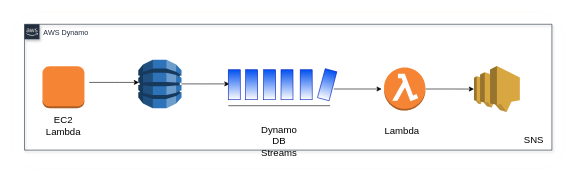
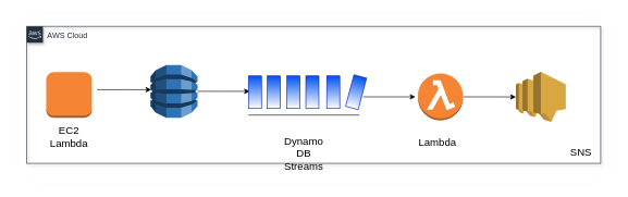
  <mxCell id="0" />
  <mxCell id="1" parent="0" />
  <mxCell id="2" value="" style="rounded=1;whiteSpace=wrap;html=1;shadow=0;strokeColor=#FFFAF5;strokeWidth=1;" parent="1" vertex="1"><mxGeometry x="20" y="20" width="920" height="260" as="geometry" /></mxCell>
- <mxCell id="3" value="AWS Dynamo" style="points=[[0,0],[0.25,0],[0.5,0],[0.75,0],[1,0],[1,0.25],[1,0.5],[1,0.75],[1,1],[0.75,1],[0.5,1],[0.25,1],[0,1],[0,0.75],[0,0.5],[0,0.25]];outlineConnect=0;gradientColor=none;html=1;whiteSpace=wrap;fontSize=12;fontStyle=0;shape=mxgraph.aws4.group;grIcon=mxgraph.aws4.group_aws_cloud_alt;strokeColor=#232F3E;fillColor=none;verticalAlign=top;align=left;spacingLeft=30;fontColor=#232F3E;dashed=0;shadow=1;" parent="1" vertex="1"><mxGeometry x="40" y="40" width="880" height="210" as="geometry" /></mxCell>
+ <mxCell id="3" value="AWS Cloud" style="points=[[0,0],[0.25,0],[0.5,0],[0.75,0],[1,0],[1,0.25],[1,0.5],[1,0.75],[1,1],[0.75,1],[0.5,1],[0.25,1],[0,1],[0,0.75],[0,0.5],[0,0.25]];outlineConnect=0;gradientColor=none;html=1;whiteSpace=wrap;fontSize=12;fontStyle=0;shape=mxgraph.aws4.group;grIcon=mxgraph.aws4.group_aws_cloud_alt;strokeColor=#232F3E;fillColor=none;verticalAlign=top;align=left;spacingLeft=30;fontColor=#232F3E;dashed=0;shadow=1;" parent="1" vertex="1"><mxGeometry x="40" y="40" width="880" height="210" as="geometry" /></mxCell>
  <mxCell id="4" style="edgeStyle=orthogonalEdgeStyle;rounded=0;orthogonalLoop=1;jettySize=auto;html=1;" parent="1" edge="1"><mxGeometry relative="1" as="geometry"><mxPoint x="148" y="137" as="sourcePoint" /><mxPoint x="231" y="137" as="targetPoint" /><Array as="points"><mxPoint x="190" y="137" /><mxPoint x="190" y="137" /></Array></mxGeometry></mxCell>
  <mxCell id="5" value="" style="edgeStyle=orthogonalEdgeStyle;rounded=0;orthogonalLoop=1;jettySize=auto;html=1;fontSize=16;" parent="1" edge="1"><mxGeometry relative="1" as="geometry"><mxPoint x="636" y="148" as="targetPoint" /><mxPoint x="556" y="148" as="sourcePoint" /></mxGeometry></mxCell>
  <mxCell id="6" value="" style="outlineConnect=0;dashed=0;verticalLabelPosition=bottom;verticalAlign=top;align=center;html=1;shape=mxgraph.aws3.instance;fillColor=#F58534;gradientColor=none;strokeColor=#636260;fontSize=16;" parent="1" vertex="1"><mxGeometry x="70" y="110" width="70" height="70" as="geometry" /></mxCell>
  <mxCell id="7" value="EC2 Lambda" style="text;html=1;strokeColor=none;fillColor=none;align=center;verticalAlign=middle;whiteSpace=wrap;rounded=0;fontSize=16;" parent="1" vertex="1"><mxGeometry x="85" y="200" width="40" height="20" as="geometry" /></mxCell>
  <mxCell id="8" value="" style="edgeStyle=orthogonalEdgeStyle;rounded=0;orthogonalLoop=1;jettySize=auto;html=1;fontSize=16;" parent="1" source="9" target="10" edge="1"><mxGeometry relative="1" as="geometry" /></mxCell>
  <mxCell id="9" value="" style="outlineConnect=0;dashed=0;verticalLabelPosition=bottom;verticalAlign=top;align=center;html=1;shape=mxgraph.aws3.lambda_function;fillColor=#F58534;gradientColor=none;strokeColor=#636260;fontSize=16;" parent="1" vertex="1"><mxGeometry x="640" y="112" width="69" height="72" as="geometry" /></mxCell>
  <mxCell id="10" value="" style="outlineConnect=0;dashed=0;verticalLabelPosition=bottom;verticalAlign=top;align=center;html=1;shape=mxgraph.aws3.sns;fillColor=#D9A741;gradientColor=none;strokeColor=#636260;fontSize=16;" parent="1" vertex="1"><mxGeometry x="790" y="109.75" width="76.5" height="76.5" as="geometry" /></mxCell>
  <mxCell id="11" value="Lambda" style="text;html=1;strokeColor=none;fillColor=none;align=center;verticalAlign=middle;whiteSpace=wrap;rounded=0;fontSize=16;" parent="1" vertex="1"><mxGeometry x="649.5" y="207" width="40" height="20" as="geometry" /></mxCell>
  <mxCell id="12" value="SNS" style="text;html=1;strokeColor=none;fillColor=none;align=center;verticalAlign=middle;whiteSpace=wrap;rounded=0;fontSize=16;" parent="1" vertex="1"><mxGeometry x="870" y="222" width="40" height="20" as="geometry" /></mxCell>
  <mxCell id="13" value="" style="edgeStyle=orthogonalEdgeStyle;rounded=0;orthogonalLoop=1;jettySize=auto;html=1;" edge="1" parent="1" source="14"><mxGeometry relative="1" as="geometry"><mxPoint x="382" y="139.5" as="targetPoint" /></mxGeometry></mxCell>
  <mxCell id="14" value="" style="outlineConnect=0;dashed=0;verticalLabelPosition=bottom;verticalAlign=top;align=center;html=1;shape=mxgraph.aws3.dynamo_db;fillColor=#2E73B8;gradientColor=none;strokeColor=#1A1A1A;" vertex="1" parent="1"><mxGeometry x="230" y="99" width="72" height="81" as="geometry" /></mxCell>
  <mxCell id="15" value="" style="group" vertex="1" connectable="0" parent="1"><mxGeometry x="380" y="114.134" width="181.13" height="61.736" as="geometry" /></mxCell>
  <mxCell id="16" value="" style="rounded=0;whiteSpace=wrap;html=1;strokeColor=#001DBC;fillColor=#0050ef;fontColor=#ffffff;gradientColor=#ffffff;" vertex="1" parent="15"><mxGeometry y="1.736" width="20" height="50" as="geometry" /></mxCell>
  <mxCell id="17" value="" style="rounded=0;whiteSpace=wrap;html=1;strokeColor=#001DBC;fillColor=#0050ef;fontColor=#ffffff;gradientColor=#ffffff;" vertex="1" parent="15"><mxGeometry x="29" y="1.736" width="20" height="50" as="geometry" /></mxCell>
  <mxCell id="18" value="" style="rounded=0;whiteSpace=wrap;html=1;strokeColor=#001DBC;fillColor=#0050ef;fontColor=#ffffff;gradientColor=#ffffff;" vertex="1" parent="15"><mxGeometry x="59" y="1.736" width="20" height="50" as="geometry" /></mxCell>
  <mxCell id="19" value="" style="rounded=0;whiteSpace=wrap;html=1;strokeColor=#001DBC;fillColor=#0050ef;fontColor=#ffffff;gradientColor=#ffffff;" vertex="1" parent="15"><mxGeometry x="88" y="1.736" width="20" height="50" as="geometry" /></mxCell>
  <mxCell id="20" value="" style="rounded=0;whiteSpace=wrap;html=1;strokeColor=#001DBC;fillColor=#0050ef;fontColor=#ffffff;gradientColor=#ffffff;" vertex="1" parent="15"><mxGeometry x="120" y="1.736" width="20" height="50" as="geometry" /></mxCell>
  <mxCell id="21" value="" style="rounded=0;whiteSpace=wrap;html=1;strokeColor=#001DBC;fillColor=#0050ef;fontColor=#ffffff;gradientColor=#ffffff;rotation=15;" vertex="1" parent="15"><mxGeometry x="155" y="1.736" width="20" height="50" as="geometry" /></mxCell>
  <mxCell id="22" value="" style="endArrow=none;html=1;" edge="1" parent="15"><mxGeometry width="50" height="50" relative="1" as="geometry"><mxPoint y="61.736" as="sourcePoint" /><mxPoint x="170" y="61.736" as="targetPoint" /></mxGeometry></mxCell>
  <mxCell id="23" value="Dynamo DB Streams" style="text;html=1;strokeColor=none;fillColor=none;align=center;verticalAlign=middle;whiteSpace=wrap;rounded=0;fontSize=16;" vertex="1" parent="1"><mxGeometry x="445" y="225" width="40" height="20" as="geometry" /></mxCell>
